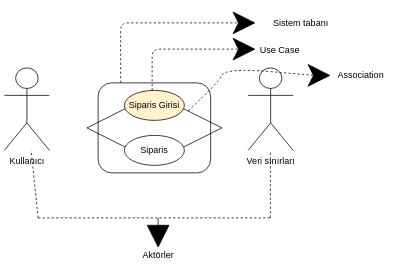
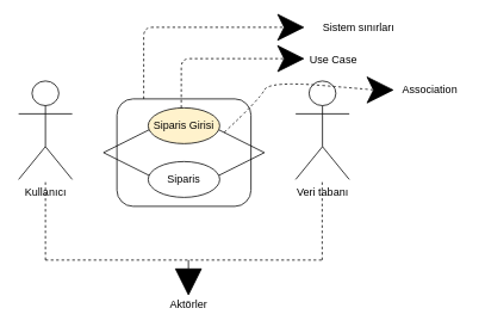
  <mxCell id="0" />
  <mxCell id="1" parent="0" />
  <mxCell id="2" value="" style="rhombus;" vertex="1" parent="1"><mxGeometry x="115" y="125" width="180" height="90" as="geometry" /></mxCell>
  <mxCell id="3" value="" style="edgeStyle=none;html=1;endArrow=block;endFill=1;endSize=28;" edge="1" parent="1" source="2" target="13"><mxGeometry relative="1" as="geometry" /></mxCell>
  <mxCell id="4" value="" style="rounded=1;whiteSpace=wrap;html=1;fillColor=none;" vertex="1" parent="1"><mxGeometry x="130" y="110" width="150" height="120" as="geometry" /></mxCell>
- <mxCell id="5" value="Kullanıcı&lt;br&gt;" style="shape=umlActor;verticalLabelPosition=bottom;verticalAlign=top;html=1;outlineConnect=0;" vertex="1" parent="1"><mxGeometry x="5" y="90" width="60" height="110" as="geometry" /></mxCell>
- <mxCell id="6" value="Veri sınırları" style="shape=umlActor;verticalLabelPosition=bottom;verticalAlign=top;html=1;outlineConnect=0;" vertex="1" parent="1"><mxGeometry x="330" y="90" width="60" height="110" as="geometry" /></mxCell>
+ <mxCell id="5" value="Kullanıcı&lt;br&gt;" style="shape=umlActor;verticalLabelPosition=bottom;verticalAlign=top;html=1;outlineConnect=0;" vertex="1" parent="1"><mxGeometry x="20" y="90" width="60" height="110" as="geometry" /></mxCell>
+ <mxCell id="6" value="Veri tabanı" style="shape=umlActor;verticalLabelPosition=bottom;verticalAlign=top;html=1;outlineConnect=0;" vertex="1" parent="1"><mxGeometry x="330" y="90" width="60" height="110" as="geometry" /></mxCell>
  <mxCell id="7" value="" style="endArrow=none;dashed=1;html=1;" edge="1" parent="1" target="5"><mxGeometry width="50" height="50" relative="1" as="geometry"><mxPoint x="50" y="290" as="sourcePoint" /><mxPoint x="90" y="260" as="targetPoint" /></mxGeometry></mxCell>
  <mxCell id="8" value="" style="endArrow=none;dashed=1;html=1;" edge="1" parent="1"><mxGeometry width="50" height="50" relative="1" as="geometry"><mxPoint x="50" y="290" as="sourcePoint" /><mxPoint x="200" y="290" as="targetPoint" /></mxGeometry></mxCell>
  <mxCell id="9" value="" style="endArrow=none;dashed=1;html=1;" edge="1" parent="1"><mxGeometry width="50" height="50" relative="1" as="geometry"><mxPoint x="200" y="290" as="sourcePoint" /><mxPoint x="360" y="290" as="targetPoint" /></mxGeometry></mxCell>
  <mxCell id="10" value="" style="endArrow=none;dashed=1;html=1;" edge="1" parent="1"><mxGeometry width="50" height="50" relative="1" as="geometry"><mxPoint x="359.66" y="290" as="sourcePoint" /><mxPoint x="359.66" y="200" as="targetPoint" /></mxGeometry></mxCell>
  <mxCell id="11" value="" style="endArrow=block;html=1;endFill=1;endSize=28;" edge="1" parent="1"><mxGeometry width="50" height="50" relative="1" as="geometry"><mxPoint x="210" y="290" as="sourcePoint" /><mxPoint x="210" y="330" as="targetPoint" /></mxGeometry></mxCell>
  <mxCell id="12" value="Aktörler" style="text;html=1;align=center;verticalAlign=middle;resizable=0;points=[];autosize=1;strokeColor=none;fillColor=none;" vertex="1" parent="1"><mxGeometry x="180" y="330" width="60" height="20" as="geometry" /></mxCell>
  <mxCell id="13" value="Siparis" style="ellipse;whiteSpace=wrap;html=1;" vertex="1" parent="1"><mxGeometry x="165" y="180" width="80" height="40" as="geometry" /></mxCell>
  <mxCell id="14" value="Siparis Girisi" style="ellipse;whiteSpace=wrap;html=1;fillColor=#fff2cc;" vertex="1" parent="1"><mxGeometry x="165" y="120" width="80" height="40" as="geometry" /></mxCell>
  <mxCell id="15" value="" style="html=1;verticalAlign=bottom;labelBackgroundColor=none;endArrow=classic;endFill=1;dashed=1;endSize=28;edgeStyle=orthogonalEdgeStyle;exitX=0.2;exitY=0;exitDx=0;exitDy=0;exitPerimeter=0;" edge="1" parent="1" source="4"><mxGeometry width="160" relative="1" as="geometry"><mxPoint x="170" y="30" as="sourcePoint" /><mxPoint x="340" y="30" as="targetPoint" /><Array as="points"><mxPoint x="160" y="30" /></Array></mxGeometry></mxCell>
  <mxCell id="16" value="" style="endArrow=classic;html=1;endSize=28;edgeStyle=orthogonalEdgeStyle;dashed=1;" edge="1" parent="1"><mxGeometry width="50" height="50" relative="1" as="geometry"><mxPoint x="202" y="120" as="sourcePoint" /><mxPoint x="340" y="65" as="targetPoint" /><Array as="points"><mxPoint x="202" y="65" /></Array></mxGeometry></mxCell>
  <mxCell id="17" value="Use Case" style="text;html=1;align=center;verticalAlign=middle;resizable=0;points=[];autosize=1;strokeColor=none;fillColor=none;" vertex="1" parent="1"><mxGeometry x="337" y="57" width="70" height="20" as="geometry" /></mxCell>
- <mxCell id="18" value="Sistem tabanı" style="text;html=1;align=center;verticalAlign=middle;resizable=0;points=[];autosize=1;strokeColor=none;fillColor=none;" vertex="1" parent="1"><mxGeometry x="350" y="20" width="100" height="20" as="geometry" /></mxCell>
+ <mxCell id="18" value="Sistem sınırları" style="text;html=1;align=center;verticalAlign=middle;resizable=0;points=[];autosize=1;strokeColor=none;fillColor=none;" vertex="1" parent="1"><mxGeometry x="350" y="20" width="100" height="20" as="geometry" /></mxCell>
  <mxCell id="19" value="" style="curved=1;endArrow=classic;html=1;dashed=1;endSize=28;exitX=1;exitY=0;exitDx=0;exitDy=0;" edge="1" parent="1" source="2"><mxGeometry width="50" height="50" relative="1" as="geometry"><mxPoint x="300" y="130" as="sourcePoint" /><mxPoint x="440" y="100" as="targetPoint" /><Array as="points"><mxPoint x="290" y="110" /><mxPoint x="300" y="90" /><mxPoint x="420" y="100" /></Array></mxGeometry></mxCell>
  <mxCell id="20" value="Association" style="text;html=1;align=center;verticalAlign=middle;resizable=0;points=[];autosize=1;strokeColor=none;fillColor=none;" vertex="1" parent="1"><mxGeometry x="440" y="90" width="80" height="20" as="geometry" /></mxCell>
